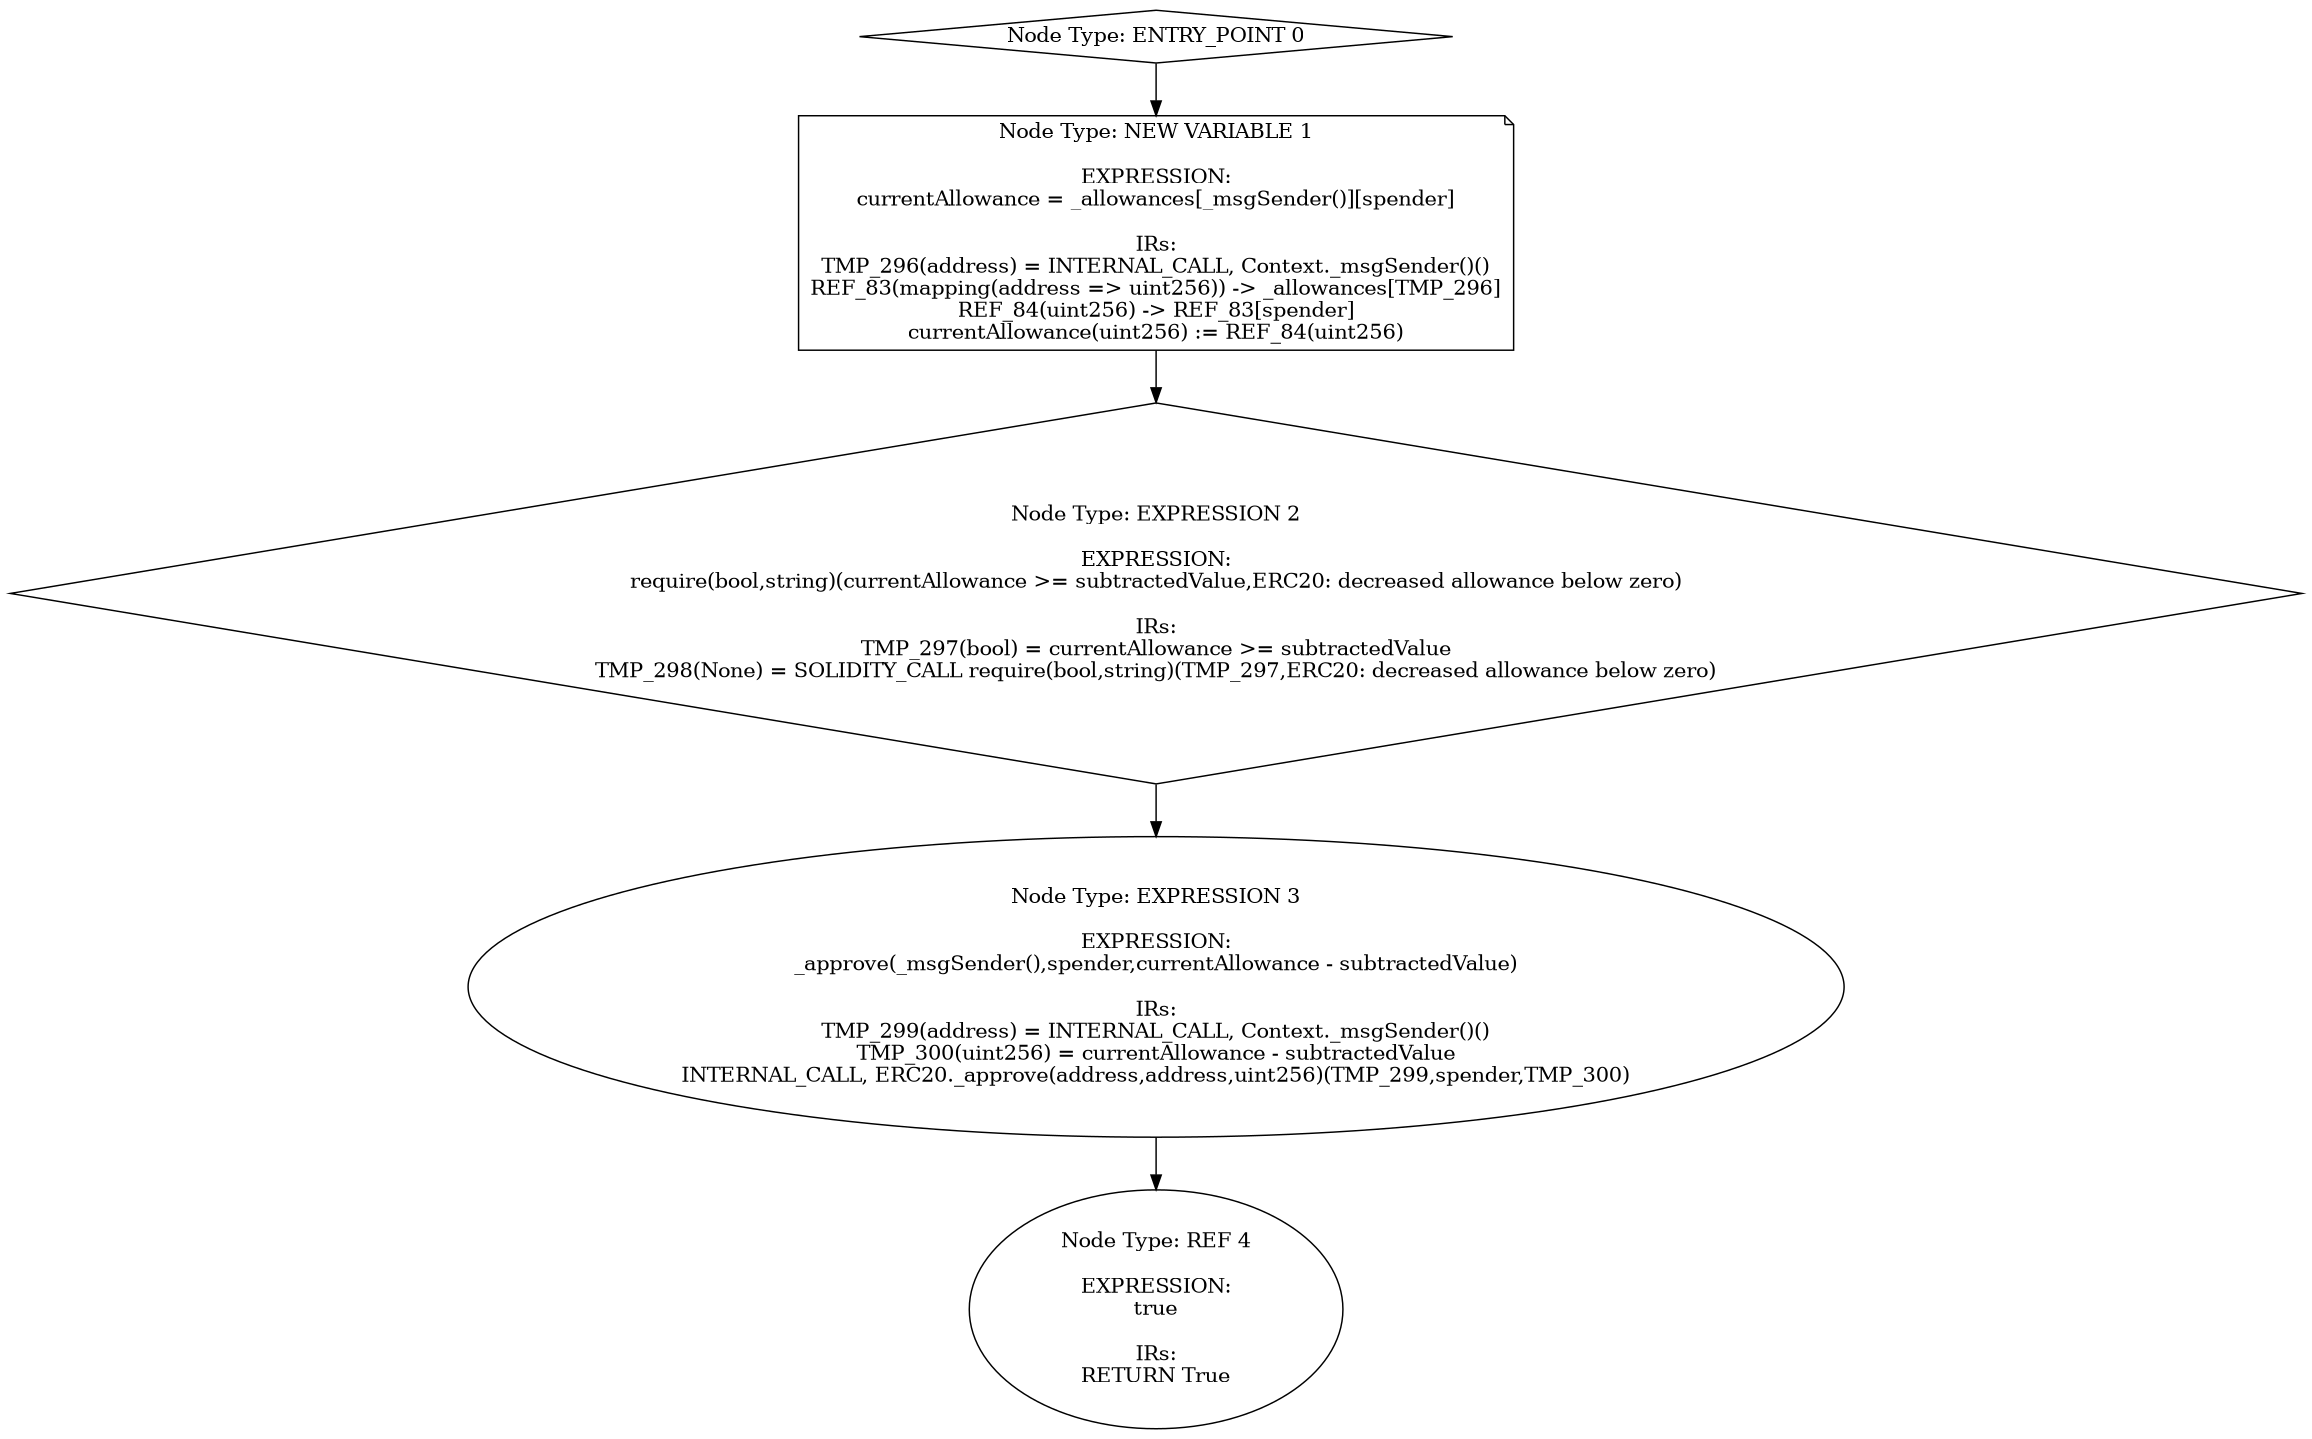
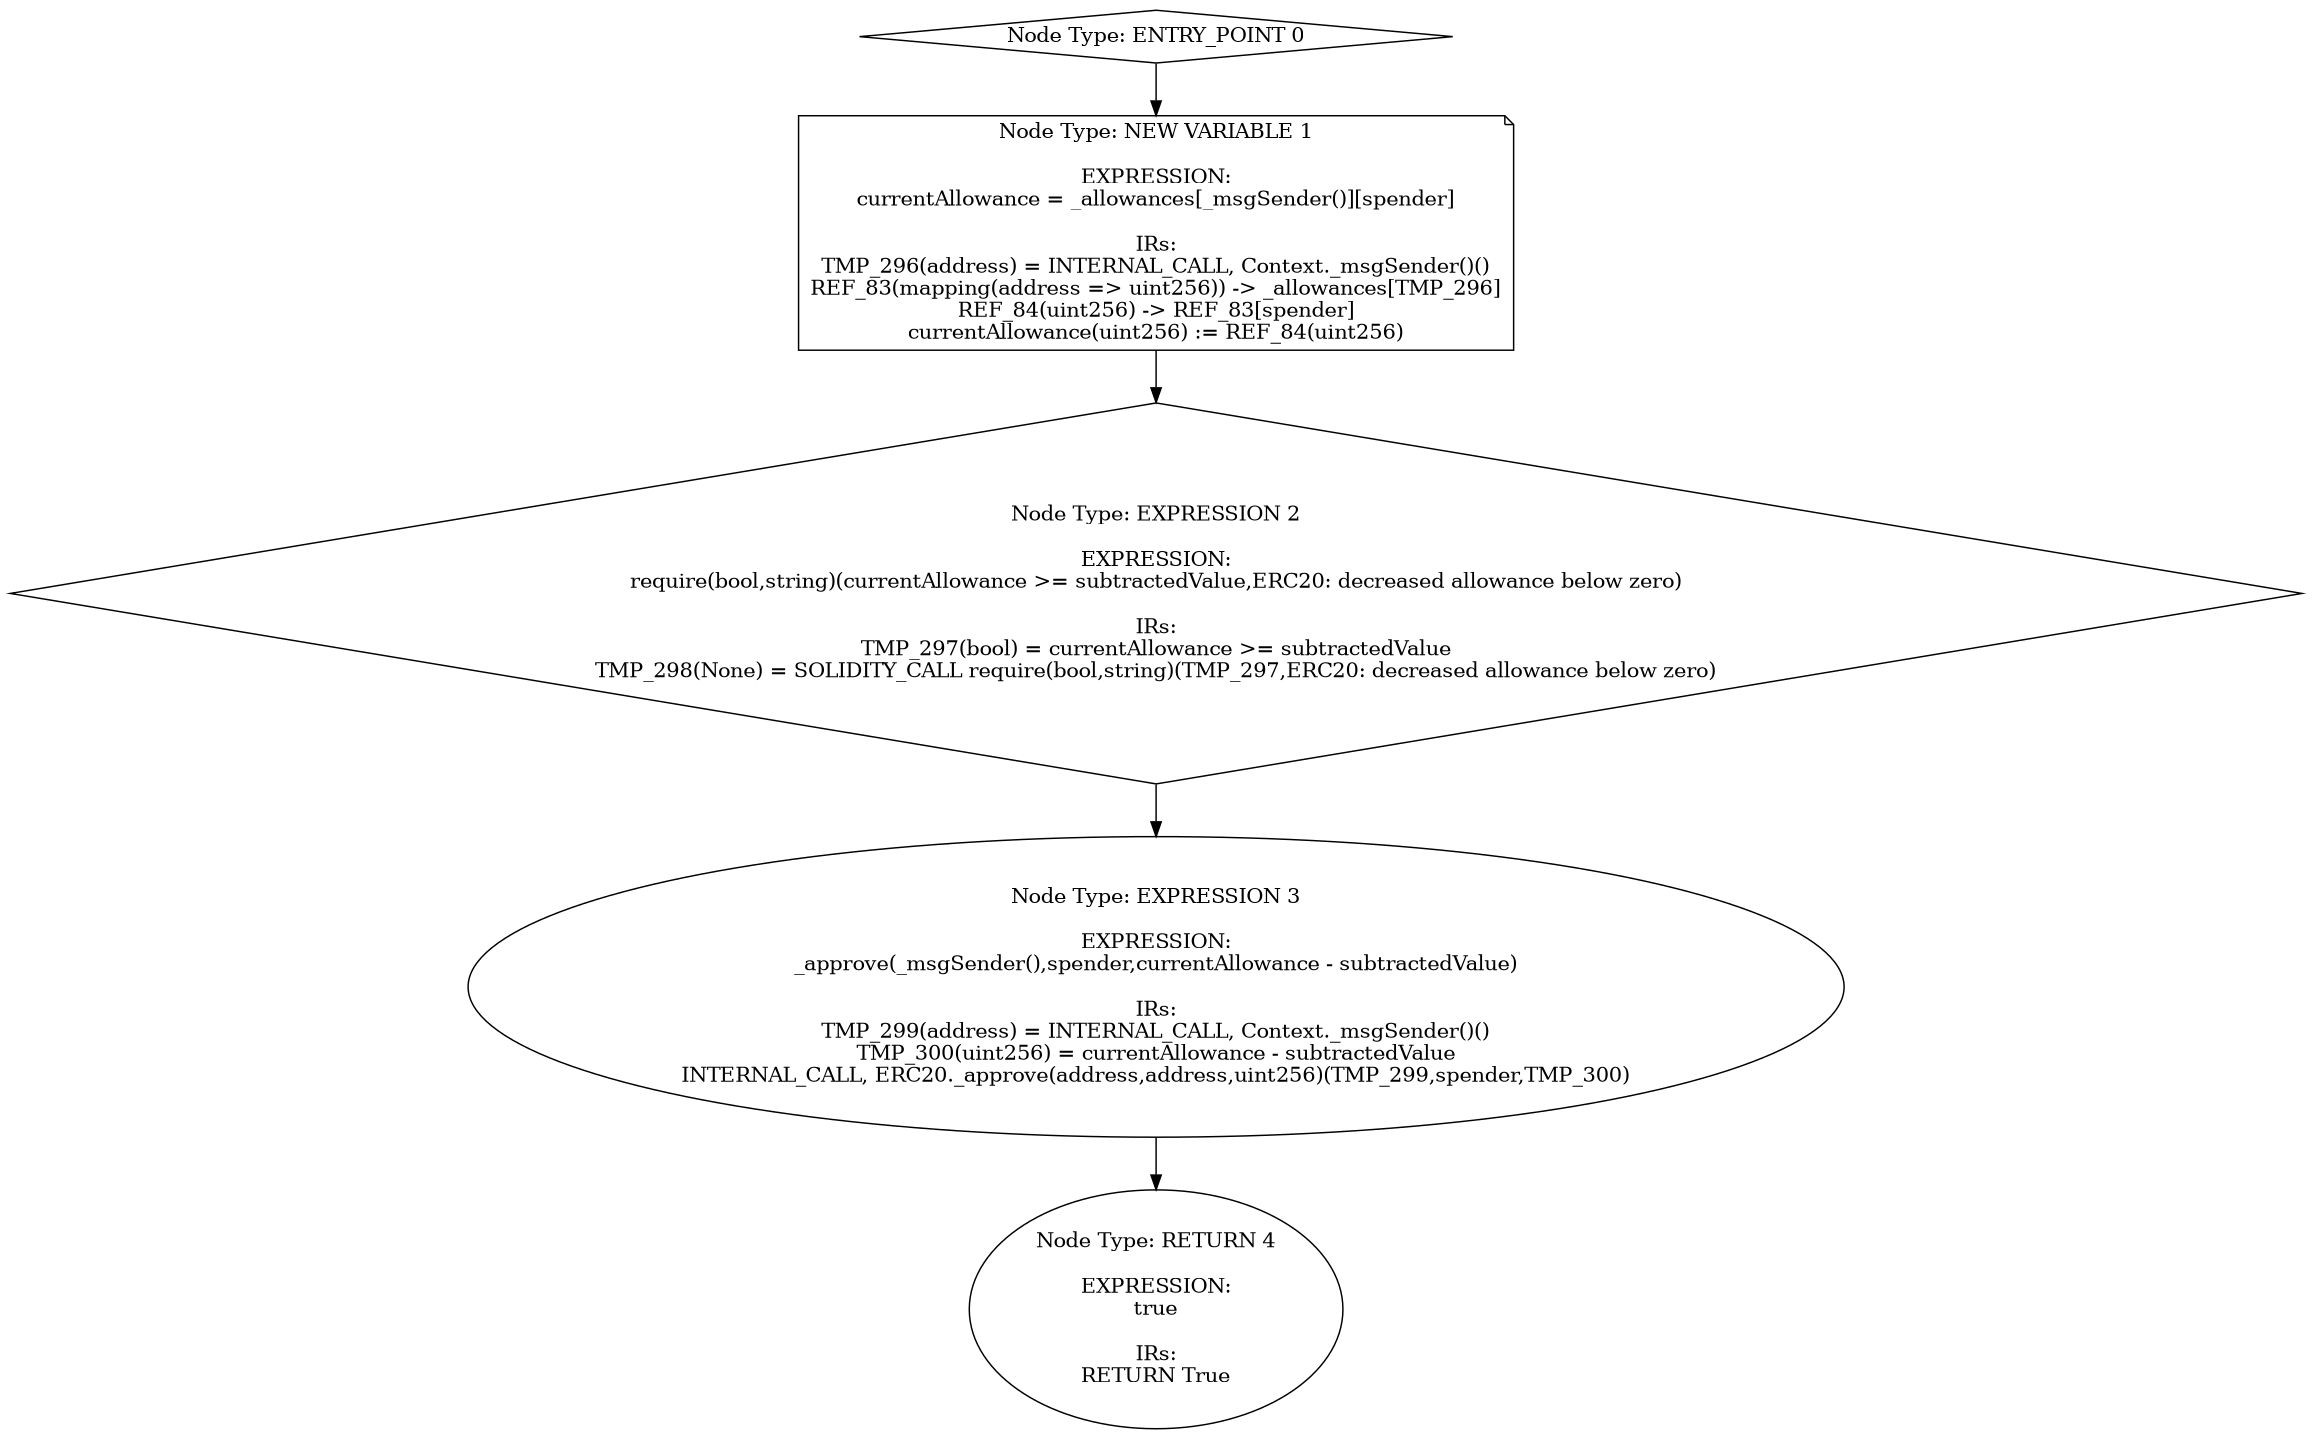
  digraph {
    node [shape=diamond]
    n1 [label="Node Type: ENTRY_POINT 0\n"]
    n2 [label="Node Type: NEW VARIABLE 1\n\nEXPRESSION:\ncurrentAllowance = _allowances[_msgSender()][spender]\n\nIRs:\nTMP_296(address) = INTERNAL_CALL, Context._msgSender()()\nREF_83(mapping(address => uint256)) -> _allowances[TMP_296]\nREF_84(uint256) -> REF_83[spender]\ncurrentAllowance(uint256) := REF_84(uint256)" shape=note]
    n3 [label="Node Type: EXPRESSION 2\n\nEXPRESSION:\nrequire(bool,string)(currentAllowance >= subtractedValue,ERC20: decreased allowance below zero)\n\nIRs:\nTMP_297(bool) = currentAllowance >= subtractedValue\nTMP_298(None) = SOLIDITY_CALL require(bool,string)(TMP_297,ERC20: decreased allowance below zero)"]
    n4 [label="Node Type: EXPRESSION 3\n\nEXPRESSION:\n_approve(_msgSender(),spender,currentAllowance - subtractedValue)\n\nIRs:\nTMP_299(address) = INTERNAL_CALL, Context._msgSender()()\nTMP_300(uint256) = currentAllowance - subtractedValue\nINTERNAL_CALL, ERC20._approve(address,address,uint256)(TMP_299,spender,TMP_300)" shape=ellipse]
-   n5 [label="Node Type: REF 4\n\nEXPRESSION:\ntrue\n\nIRs:\nRETURN True" shape=ellipse]
+   n5 [label="Node Type: RETURN 4\n\nEXPRESSION:\ntrue\n\nIRs:\nRETURN True" shape=ellipse]
    n1 -> n2
    n2 -> n3
    n3 -> n4
    n4 -> n5
  }
